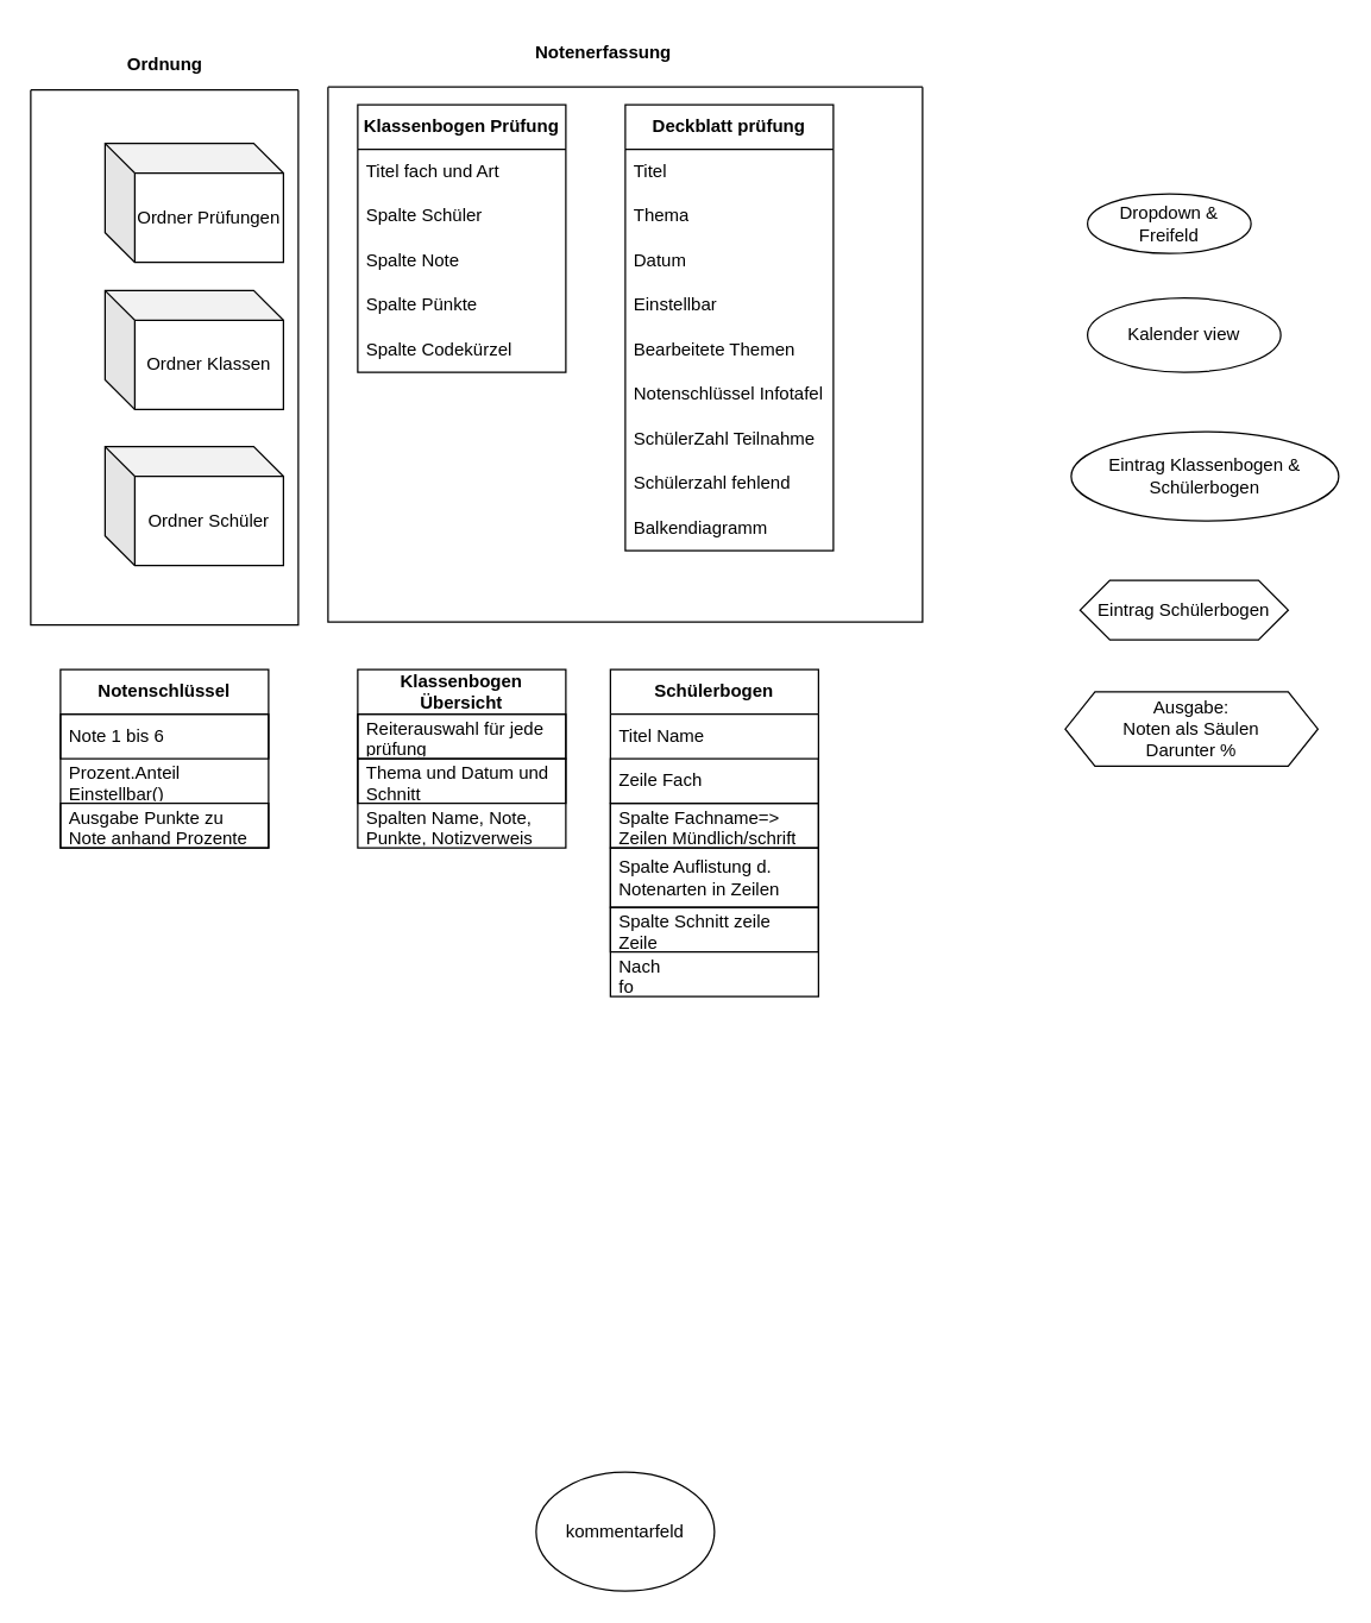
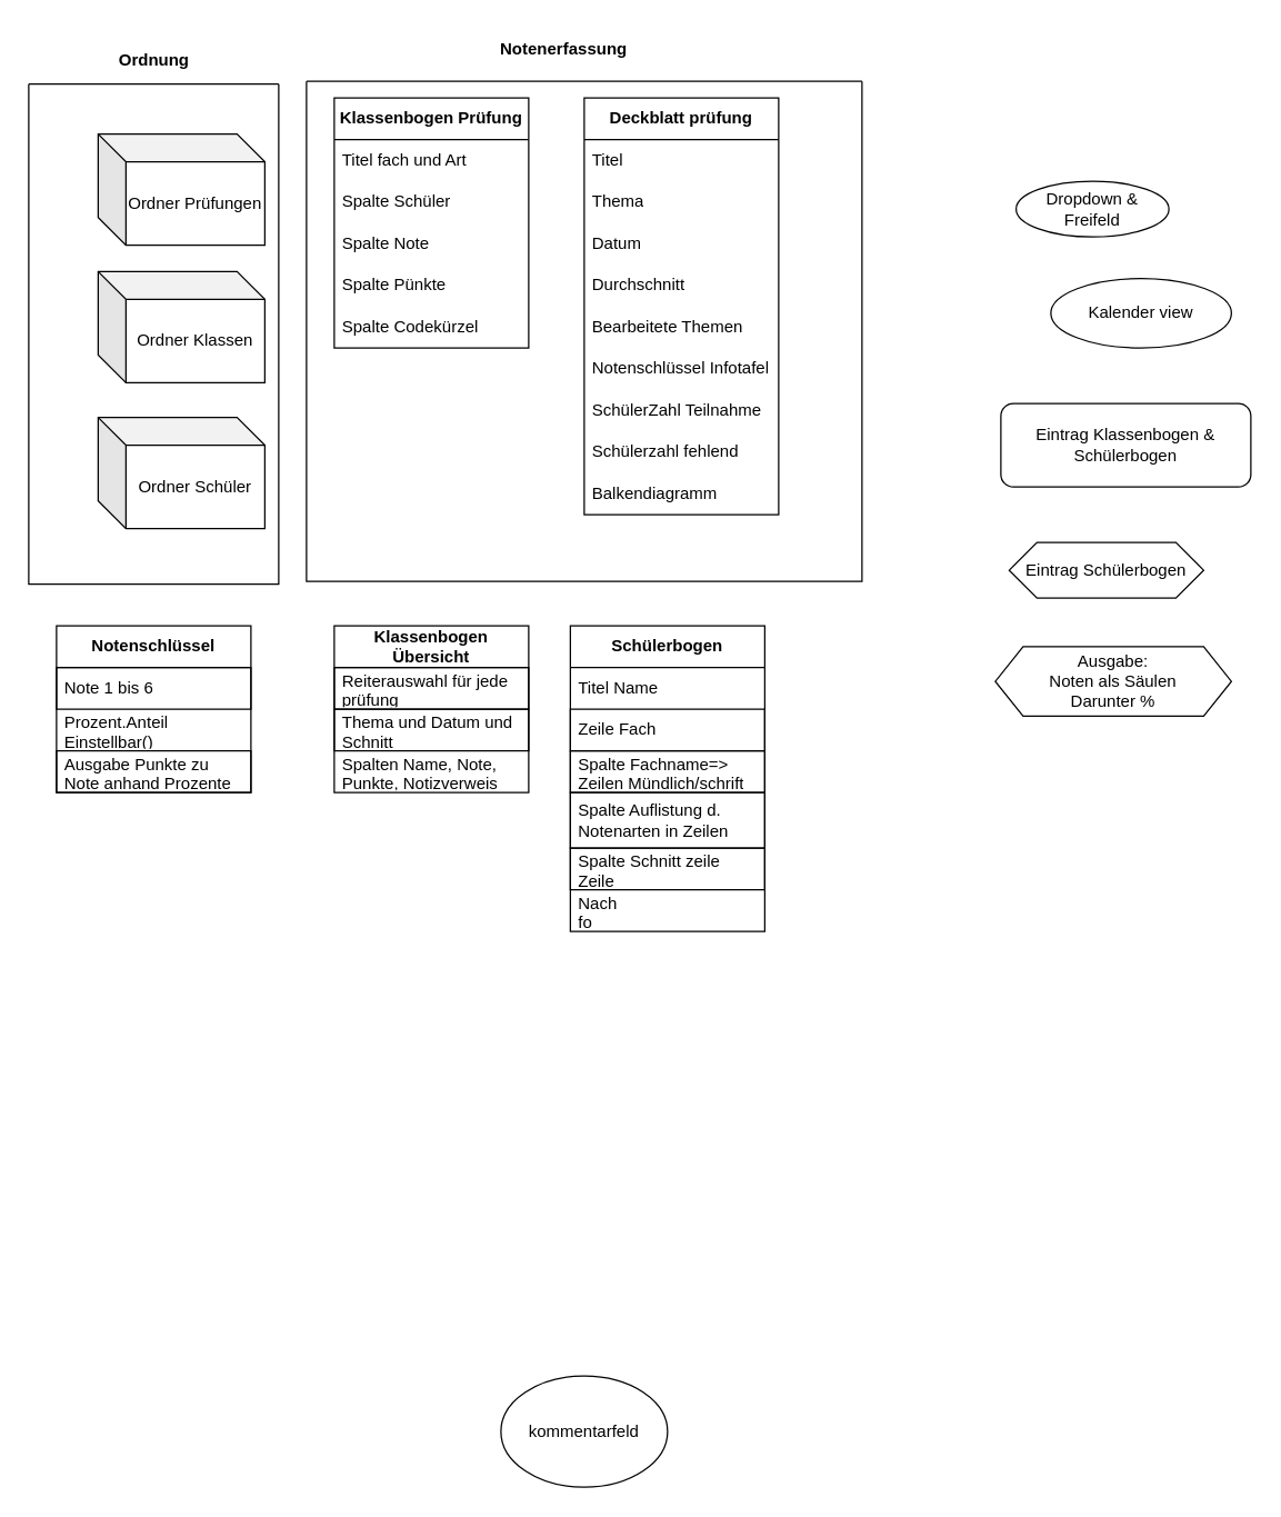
  <mxCell id="0" />
  <mxCell id="1" parent="0" />
  <mxCell id="2" value="Schülerbogen" style="swimlane;fontStyle=1;childLayout=stackLayout;horizontal=1;startSize=30;horizontalStack=0;resizeParent=1;resizeParentMax=0;resizeLast=0;collapsible=1;marginBottom=0;whiteSpace=wrap;html=1;" vertex="1" parent="1"><mxGeometry x="410" y="450" width="140" height="220" as="geometry" /></mxCell>
  <mxCell id="3" value="Titel Name" style="text;strokeColor=none;fillColor=none;align=left;verticalAlign=middle;spacingLeft=4;spacingRight=4;overflow=hidden;points=[[0,0.5],[1,0.5]];portConstraint=eastwest;rotatable=0;whiteSpace=wrap;html=1;" vertex="1" parent="2"><mxGeometry y="30" width="140" height="30" as="geometry" /></mxCell>
  <mxCell id="4" value="Zeile Fach" style="text;strokeColor=default;fillColor=none;align=left;verticalAlign=middle;spacingLeft=4;spacingRight=4;overflow=hidden;points=[[0,0.5],[1,0.5]];portConstraint=eastwest;rotatable=0;whiteSpace=wrap;html=1;" vertex="1" parent="2"><mxGeometry y="60" width="140" height="30" as="geometry" /></mxCell>
  <mxCell id="5" value="Spalte Fachname=&amp;gt;&lt;br&gt;Zeilen Mündlich/schrift" style="text;strokeColor=default;fillColor=none;align=left;verticalAlign=middle;spacingLeft=4;spacingRight=4;overflow=hidden;points=[[0,0.5],[1,0.5]];portConstraint=eastwest;rotatable=0;whiteSpace=wrap;html=1;" vertex="1" parent="2"><mxGeometry y="90" width="140" height="30" as="geometry" /></mxCell>
  <mxCell id="6" value="Spalte Auflistung d. Notenarten in Zeilen" style="text;strokeColor=default;fillColor=none;align=left;verticalAlign=middle;spacingLeft=4;spacingRight=4;overflow=hidden;points=[[0,0.5],[1,0.5]];portConstraint=eastwest;rotatable=0;whiteSpace=wrap;html=1;" vertex="1" parent="2"><mxGeometry y="120" width="140" height="40" as="geometry" /></mxCell>
  <mxCell id="7" value="Spalte Schnitt zeile Zeile" style="text;strokeColor=default;fillColor=none;align=left;verticalAlign=middle;spacingLeft=4;spacingRight=4;overflow=hidden;points=[[0,0.5],[1,0.5]];portConstraint=eastwest;rotatable=0;whiteSpace=wrap;html=1;" vertex="1" parent="2"><mxGeometry y="160" width="140" height="30" as="geometry" /></mxCell>
  <mxCell id="8" value="Nach&lt;br&gt;fo&lt;br&gt;lgend spalten Noteneintragungen je zeile" style="text;strokeColor=none;fillColor=none;align=left;verticalAlign=middle;spacingLeft=4;spacingRight=4;overflow=hidden;points=[[0,0.5],[1,0.5]];portConstraint=eastwest;rotatable=0;whiteSpace=wrap;html=1;" vertex="1" parent="2"><mxGeometry y="190" width="140" height="30" as="geometry" /></mxCell>
  <mxCell id="9" value="Klassenbogen Übersicht" style="swimlane;fontStyle=1;childLayout=stackLayout;horizontal=1;startSize=30;horizontalStack=0;resizeParent=1;resizeParentMax=0;resizeLast=0;collapsible=1;marginBottom=0;whiteSpace=wrap;html=1;swimlaneFillColor=none;strokeColor=default;" vertex="1" parent="1"><mxGeometry x="240" y="450" width="140" height="120" as="geometry" /></mxCell>
  <mxCell id="10" value="Reiterauswahl für jede prüfung" style="text;strokeColor=default;fillColor=none;align=left;verticalAlign=middle;spacingLeft=4;spacingRight=4;overflow=hidden;points=[[0,0.5],[1,0.5]];portConstraint=eastwest;rotatable=0;whiteSpace=wrap;html=1;" vertex="1" parent="9"><mxGeometry y="30" width="140" height="30" as="geometry" /></mxCell>
  <mxCell id="11" value="Thema und Datum und Schnitt" style="text;strokeColor=default;fillColor=none;align=left;verticalAlign=middle;spacingLeft=4;spacingRight=4;overflow=hidden;points=[[0,0.5],[1,0.5]];portConstraint=eastwest;rotatable=0;whiteSpace=wrap;html=1;" vertex="1" parent="9"><mxGeometry y="60" width="140" height="30" as="geometry" /></mxCell>
  <mxCell id="12" value="Spalten Name, Note, Punkte, Notizverweis" style="text;strokeColor=none;fillColor=none;align=left;verticalAlign=middle;spacingLeft=4;spacingRight=4;overflow=hidden;points=[[0,0.5],[1,0.5]];portConstraint=eastwest;rotatable=0;whiteSpace=wrap;html=1;" vertex="1" parent="9"><mxGeometry y="90" width="140" height="30" as="geometry" /></mxCell>
  <mxCell id="13" value="Notenschlüssel" style="swimlane;fontStyle=1;childLayout=stackLayout;horizontal=1;startSize=30;horizontalStack=0;resizeParent=1;resizeParentMax=0;resizeLast=0;collapsible=1;marginBottom=0;whiteSpace=wrap;html=1;" vertex="1" parent="1"><mxGeometry x="40" y="450" width="140" height="120" as="geometry" /></mxCell>
  <mxCell id="14" value="Note 1 bis 6" style="text;strokeColor=default;fillColor=none;align=left;verticalAlign=middle;spacingLeft=4;spacingRight=4;overflow=hidden;points=[[0,0.5],[1,0.5]];portConstraint=eastwest;rotatable=0;whiteSpace=wrap;html=1;" vertex="1" parent="13"><mxGeometry y="30" width="140" height="30" as="geometry" /></mxCell>
  <mxCell id="15" value="Prozent.Anteil Einstellbar()" style="text;strokeColor=none;fillColor=none;align=left;verticalAlign=middle;spacingLeft=4;spacingRight=4;overflow=hidden;points=[[0,0.5],[1,0.5]];portConstraint=eastwest;rotatable=0;whiteSpace=wrap;html=1;" vertex="1" parent="13"><mxGeometry y="60" width="140" height="30" as="geometry" /></mxCell>
  <mxCell id="16" value="Ausgabe Punkte zu Note anhand Prozente" style="text;strokeColor=default;fillColor=none;align=left;verticalAlign=middle;spacingLeft=4;spacingRight=4;overflow=hidden;points=[[0,0.5],[1,0.5]];portConstraint=eastwest;rotatable=0;whiteSpace=wrap;html=1;" vertex="1" parent="13"><mxGeometry y="90" width="140" height="30" as="geometry" /></mxCell>
  <mxCell id="17" value="Ausgabe:&lt;br&gt;Noten als Säulen&lt;br&gt;Darunter %" style="shape=hexagon;perimeter=hexagonPerimeter2;whiteSpace=wrap;html=1;fixedSize=1;" vertex="1" parent="1"><mxGeometry x="716" y="465" width="170" height="50" as="geometry" /></mxCell>
  <mxCell id="18" value="Dropdown &amp;amp; Freifeld" style="ellipse;whiteSpace=wrap;html=1;" vertex="1" parent="1"><mxGeometry x="731" y="130" width="110" height="40" as="geometry" /></mxCell>
- <mxCell id="19" value="Kalender view" style="ellipse;whiteSpace=wrap;html=1;" vertex="1" parent="1"><mxGeometry x="731" y="200" width="130" height="50" as="geometry" /></mxCell>
+ <mxCell id="19" value="Kalender view" style="ellipse;whiteSpace=wrap;html=1;" vertex="1" parent="1"><mxGeometry x="756" y="200" width="130" height="50" as="geometry" /></mxCell>
  <mxCell id="20" value="Eintrag Schülerbogen" style="shape=hexagon;perimeter=hexagonPerimeter2;whiteSpace=wrap;html=1;fixedSize=1;" vertex="1" parent="1"><mxGeometry x="726" y="390" width="140" height="40" as="geometry" /></mxCell>
- <mxCell id="21" value="Eintrag Klassenbogen &amp;amp; Schülerbogen" style="ellipse;whiteSpace=wrap;html=1;" vertex="1" parent="1"><mxGeometry x="720" y="290" width="180" height="60" as="geometry" /></mxCell>
+ <mxCell id="21" value="Eintrag Klassenbogen &amp;amp; Schülerbogen" style="whiteSpace=wrap;html=1;rounded=1;" vertex="1" parent="1"><mxGeometry x="720" y="290" width="180" height="60" as="geometry" /></mxCell>
  <mxCell id="22" value="kommentarfeld" style="ellipse;whiteSpace=wrap;html=1;" vertex="1" parent="1"><mxGeometry x="360" y="990" width="120" height="80" as="geometry" /></mxCell>
  <mxCell id="23" value="" style="swimlane;startSize=0;" vertex="1" parent="1"><mxGeometry x="20" y="60" width="180" height="360" as="geometry" /></mxCell>
  <mxCell id="24" value="Ordner Prüfungen" style="shape=cube;whiteSpace=wrap;html=1;boundedLbl=1;backgroundOutline=1;darkOpacity=0.05;darkOpacity2=0.1;" vertex="1" parent="23"><mxGeometry x="50" y="36" width="120" height="80" as="geometry" /></mxCell>
  <mxCell id="25" value="Ordner Klassen" style="shape=cube;whiteSpace=wrap;html=1;boundedLbl=1;backgroundOutline=1;darkOpacity=0.05;darkOpacity2=0.1;" vertex="1" parent="23"><mxGeometry x="50" y="135" width="120" height="80" as="geometry" /></mxCell>
  <mxCell id="26" value="Ordner Schüler" style="shape=cube;whiteSpace=wrap;html=1;boundedLbl=1;backgroundOutline=1;darkOpacity=0.05;darkOpacity2=0.1;" vertex="1" parent="23"><mxGeometry x="50" y="240" width="120" height="80" as="geometry" /></mxCell>
  <mxCell id="27" value="Ordnung" style="text;html=1;align=center;verticalAlign=middle;resizable=0;points=[];autosize=1;strokeColor=none;fillColor=none;fontStyle=1" vertex="1" parent="1"><mxGeometry x="75" y="28" width="70" height="30" as="geometry" /></mxCell>
  <mxCell id="28" value="" style="swimlane;startSize=0;container=0;" vertex="1" parent="1"><mxGeometry x="220" y="58" width="400" height="360" as="geometry" /></mxCell>
  <mxCell id="29" value="Notenerfassung" style="text;html=1;align=center;verticalAlign=middle;resizable=0;points=[];autosize=1;strokeColor=none;fillColor=none;fontStyle=1" vertex="1" parent="1"><mxGeometry x="350" y="20" width="110" height="30" as="geometry" /></mxCell>
  <mxCell id="30" value="Klassenbogen Prüfung" style="swimlane;fontStyle=1;childLayout=stackLayout;horizontal=1;startSize=30;horizontalStack=0;resizeParent=1;resizeParentMax=0;resizeLast=0;collapsible=1;marginBottom=0;whiteSpace=wrap;html=1;" vertex="1" parent="1"><mxGeometry x="240" y="70" width="140" height="180" as="geometry" /></mxCell>
  <mxCell id="31" value="Titel fach und Art" style="text;strokeColor=none;fillColor=none;align=left;verticalAlign=middle;spacingLeft=4;spacingRight=4;overflow=hidden;points=[[0,0.5],[1,0.5]];portConstraint=eastwest;rotatable=0;whiteSpace=wrap;html=1;" vertex="1" parent="30"><mxGeometry y="30" width="140" height="30" as="geometry" /></mxCell>
  <mxCell id="32" value="Spalte Schüler" style="text;strokeColor=none;fillColor=none;align=left;verticalAlign=middle;spacingLeft=4;spacingRight=4;overflow=hidden;points=[[0,0.5],[1,0.5]];portConstraint=eastwest;rotatable=0;whiteSpace=wrap;html=1;" vertex="1" parent="30"><mxGeometry y="60" width="140" height="30" as="geometry" /></mxCell>
  <mxCell id="33" value="Spalte Note" style="text;strokeColor=none;fillColor=none;align=left;verticalAlign=middle;spacingLeft=4;spacingRight=4;overflow=hidden;points=[[0,0.5],[1,0.5]];portConstraint=eastwest;rotatable=0;whiteSpace=wrap;html=1;" vertex="1" parent="30"><mxGeometry y="90" width="140" height="30" as="geometry" /></mxCell>
  <mxCell id="34" value="Spalte Pünkte" style="text;strokeColor=none;fillColor=none;align=left;verticalAlign=middle;spacingLeft=4;spacingRight=4;overflow=hidden;points=[[0,0.5],[1,0.5]];portConstraint=eastwest;rotatable=0;whiteSpace=wrap;html=1;" vertex="1" parent="30"><mxGeometry y="120" width="140" height="30" as="geometry" /></mxCell>
  <mxCell id="35" value="Spalte Codekürzel" style="text;strokeColor=none;fillColor=none;align=left;verticalAlign=middle;spacingLeft=4;spacingRight=4;overflow=hidden;points=[[0,0.5],[1,0.5]];portConstraint=eastwest;rotatable=0;whiteSpace=wrap;html=1;" vertex="1" parent="30"><mxGeometry y="150" width="140" height="30" as="geometry" /></mxCell>
  <mxCell id="36" value="Deckblatt prüfung" style="swimlane;fontStyle=1;childLayout=stackLayout;horizontal=1;startSize=30;horizontalStack=0;resizeParent=1;resizeParentMax=0;resizeLast=0;collapsible=1;marginBottom=0;whiteSpace=wrap;html=1;" vertex="1" parent="1"><mxGeometry x="420" y="70" width="140" height="300" as="geometry"><mxRectangle x="470" y="50" width="130" height="30" as="alternateBounds" /></mxGeometry></mxCell>
  <mxCell id="37" value="Titel" style="text;strokeColor=none;fillColor=none;align=left;verticalAlign=middle;spacingLeft=4;spacingRight=4;overflow=hidden;points=[[0,0.5],[1,0.5]];portConstraint=eastwest;rotatable=0;whiteSpace=wrap;html=1;" vertex="1" parent="36"><mxGeometry y="30" width="140" height="30" as="geometry" /></mxCell>
  <mxCell id="38" value="Thema" style="text;strokeColor=none;fillColor=none;align=left;verticalAlign=middle;spacingLeft=4;spacingRight=4;overflow=hidden;points=[[0,0.5],[1,0.5]];portConstraint=eastwest;rotatable=0;whiteSpace=wrap;html=1;" vertex="1" parent="36"><mxGeometry y="60" width="140" height="30" as="geometry" /></mxCell>
  <mxCell id="39" value="Datum" style="text;strokeColor=none;fillColor=none;align=left;verticalAlign=middle;spacingLeft=4;spacingRight=4;overflow=hidden;points=[[0,0.5],[1,0.5]];portConstraint=eastwest;rotatable=0;whiteSpace=wrap;html=1;" vertex="1" parent="36"><mxGeometry y="90" width="140" height="30" as="geometry" /></mxCell>
- <mxCell id="40" value="Einstellbar" style="text;strokeColor=none;fillColor=none;align=left;verticalAlign=middle;spacingLeft=4;spacingRight=4;overflow=hidden;points=[[0,0.5],[1,0.5]];portConstraint=eastwest;rotatable=0;whiteSpace=wrap;html=1;" vertex="1" parent="36"><mxGeometry y="120" width="140" height="30" as="geometry" /></mxCell>
+ <mxCell id="40" value="Durchschnitt" style="text;strokeColor=none;fillColor=none;align=left;verticalAlign=middle;spacingLeft=4;spacingRight=4;overflow=hidden;points=[[0,0.5],[1,0.5]];portConstraint=eastwest;rotatable=0;whiteSpace=wrap;html=1;" vertex="1" parent="36"><mxGeometry y="120" width="140" height="30" as="geometry" /></mxCell>
  <mxCell id="41" value="Bearbeitete Themen" style="text;strokeColor=none;fillColor=none;align=left;verticalAlign=middle;spacingLeft=4;spacingRight=4;overflow=hidden;points=[[0,0.5],[1,0.5]];portConstraint=eastwest;rotatable=0;whiteSpace=wrap;html=1;" vertex="1" parent="36"><mxGeometry y="150" width="140" height="30" as="geometry" /></mxCell>
  <mxCell id="42" value="Notenschlüssel Infotafel" style="text;strokeColor=none;fillColor=none;align=left;verticalAlign=middle;spacingLeft=4;spacingRight=4;overflow=hidden;points=[[0,0.5],[1,0.5]];portConstraint=eastwest;rotatable=0;whiteSpace=wrap;html=1;" vertex="1" parent="36"><mxGeometry y="180" width="140" height="30" as="geometry" /></mxCell>
  <mxCell id="43" value="SchülerZahl Teilnahme" style="text;strokeColor=none;fillColor=none;align=left;verticalAlign=middle;spacingLeft=4;spacingRight=4;overflow=hidden;points=[[0,0.5],[1,0.5]];portConstraint=eastwest;rotatable=0;whiteSpace=wrap;html=1;" vertex="1" parent="36"><mxGeometry y="210" width="140" height="30" as="geometry" /></mxCell>
  <mxCell id="44" value="Schülerzahl fehlend" style="text;strokeColor=none;fillColor=none;align=left;verticalAlign=middle;spacingLeft=4;spacingRight=4;overflow=hidden;points=[[0,0.5],[1,0.5]];portConstraint=eastwest;rotatable=0;whiteSpace=wrap;html=1;" vertex="1" parent="36"><mxGeometry y="240" width="140" height="30" as="geometry" /></mxCell>
  <mxCell id="45" value="Balkendiagramm" style="text;strokeColor=none;fillColor=none;align=left;verticalAlign=middle;spacingLeft=4;spacingRight=4;overflow=hidden;points=[[0,0.5],[1,0.5]];portConstraint=eastwest;rotatable=0;whiteSpace=wrap;html=1;" vertex="1" parent="36"><mxGeometry y="270" width="140" height="30" as="geometry" /></mxCell>
